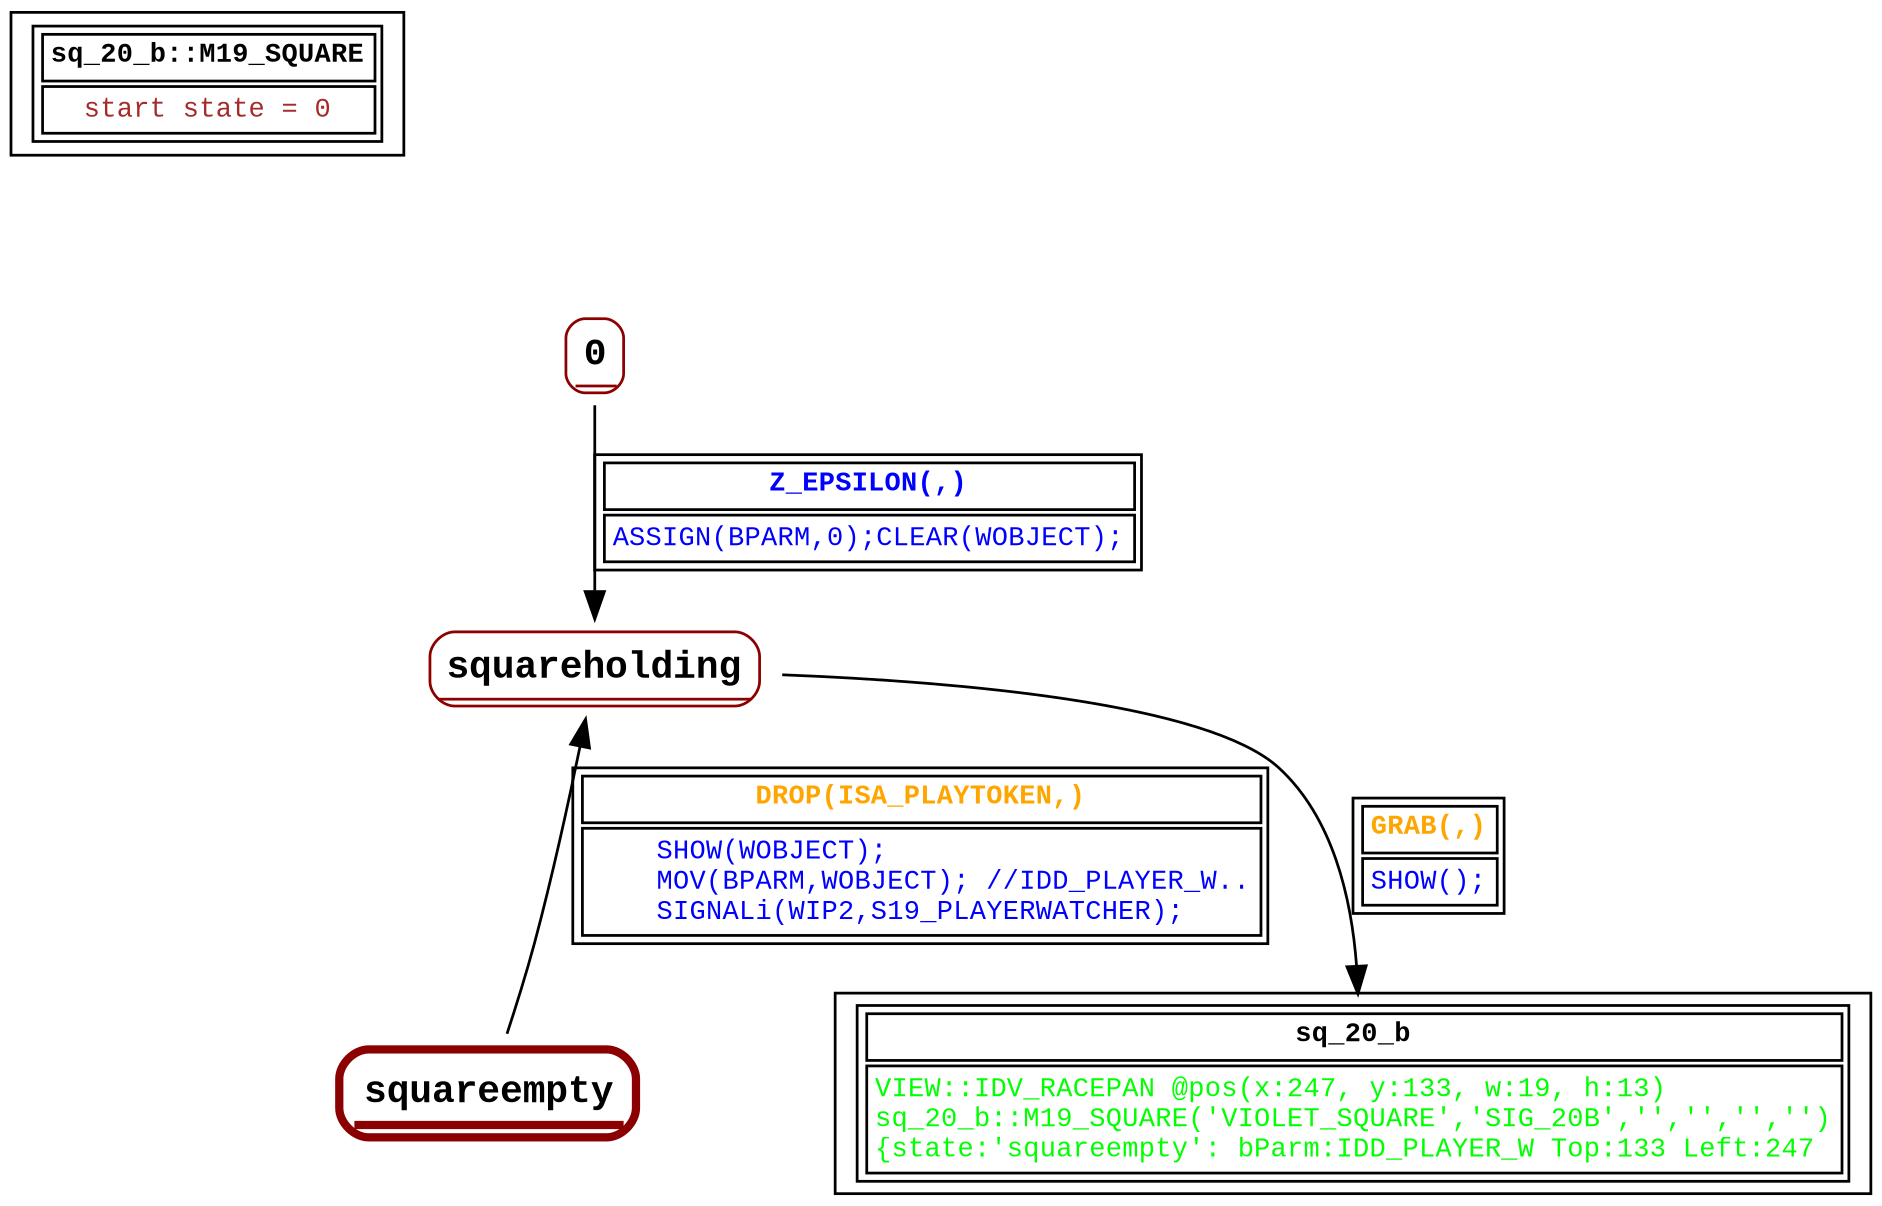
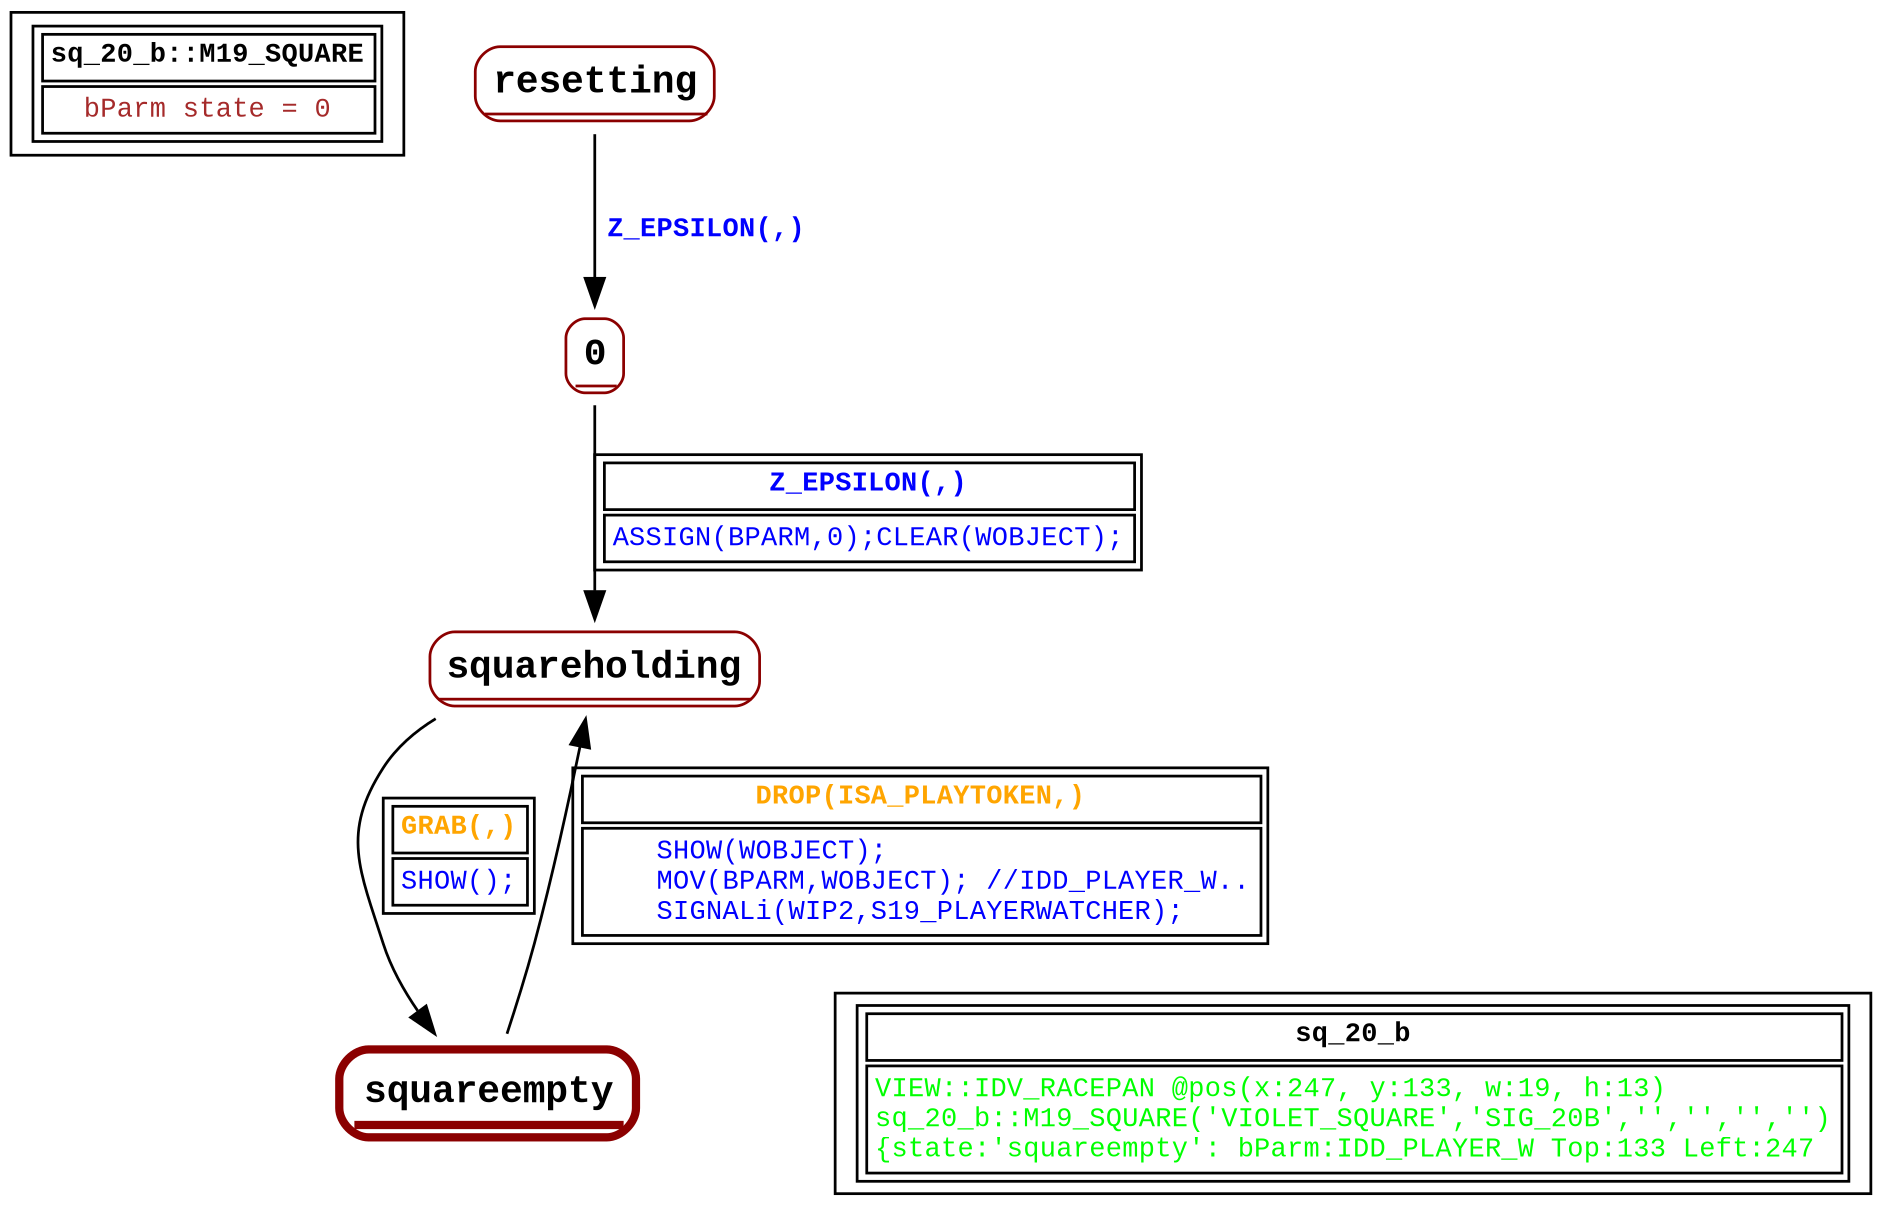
  digraph {
    fontname="Courier New"
    node [fontname="Courier New" fontsize=14 shape=none]
    edge [arrowhead=normal fontcolor=blue fontname="Courier New" fontsize=10 style=solid]
-   n1 [fontsize=10 label=< <table border="1"><tr><td><b>sq_20_b::M19_SQUARE<br align="left"/></b></td></tr> <tr><td><font point-size="10" color ="brown">start state = 0<br align="left"/></font></td></tr></table>> shape=record]
+   n1 [fontsize=10 label=< <table border="1"><tr><td><b>sq_20_b::M19_SQUARE<br align="left"/></b></td></tr> <tr><td><font point-size="10" color ="brown">bParm state = 0<br align="left"/></font></td></tr></table>> shape=record]
    n2 [label=< <table border="1" color="darkred" style="rounded"><tr><td sides="b"><b>0<br align="left"/></b></td></tr> </table>>]
    n3 [label=< <table border="1" color="darkred" style="rounded"><tr><td sides="b"><b>squareholding<br align="left"/></b></td></tr> </table>>]
    n4 [label=< <table border="3" color="darkred" style="rounded"><tr><td sides="b"><b>squareempty<br align="left"/></b></td></tr> </table>>]
+   n5 [label=< <table border="1" color="darkred" style="rounded"><tr><td sides="b"><b>resetting<br align="left"/></b></td></tr> </table>>]
    n6 [fontsize=10 label=< <table border="1"><tr><td><b>sq_20_b<br align="left"/></b></td></tr> <tr><td><font point-size="10" color ="green">VIEW::IDV_RACEPAN @pos(x:247, y:133, w:19, h:13)<br align="left"/>sq_20_b::M19_SQUARE(&apos;VIOLET_SQUARE&apos;,&apos;SIG_20B&apos;,&apos;&apos;,&apos;&apos;,&apos;&apos;,&apos;&apos;)<br align="left"/>			&#123;state:&apos;squareempty&apos;: bParm:IDD_PLAYER_W Top:133 Left:247<br align="left"/></font></td></tr></table>> shape=record]
    n2 -> n3 [label=< <table border="1"><tr><td><b>Z_EPSILON(,)<br align="left"/></b></td></tr> <tr><td><font point-size="10" color ="blue">ASSIGN(BPARM,0);CLEAR(WOBJECT);<br align="left"/></font></td></tr></table>>]
-   n3 -> n6 [fontcolor=orange label=< <table border="1"><tr><td><b>GRAB(,)<br align="left"/></b></td></tr> <tr><td><font point-size="10" color ="blue">SHOW();<br align="left"/></font></td></tr></table>>]
+   n3 -> n4 [fontcolor=orange label=< <table border="1"><tr><td><b>GRAB(,)<br align="left"/></b></td></tr> <tr><td><font point-size="10" color ="blue">SHOW();<br align="left"/></font></td></tr></table>>]
    n4 -> n3 [fontcolor=orange label=< <table border="1"><tr><td><b>DROP(ISA_PLAYTOKEN,)<br align="left"/></b></td></tr> <tr><td><font point-size="10" color ="blue">    SHOW(WOBJECT);<br align="left"/>    MOV(BPARM,WOBJECT); //IDD_PLAYER_W..<br align="left"/>    SIGNALi(WIP2,S19_PLAYERWATCHER); <br align="left"/></font></td></tr></table>>]
+   n5 -> n2 [label=< <table border="0"><tr><td><b>Z_EPSILON(,)<br align="left"/></b></td></tr> </table>>]
  }
